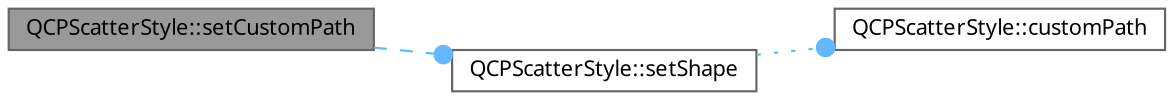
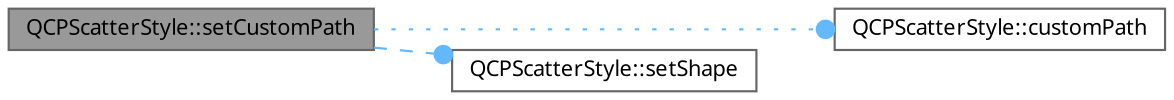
  digraph {
    fontname="Noto Sans"
    rankdir=LR
    node [color=grey40 fillcolor=white fontname="Noto Sans" fontsize=10 shape=box style=filled]
    edge [arrowhead=dot color=steelblue1 fontname="Noto Sans" fontsize=10 labelfontname=Helvetica labelfontsize=10]
    n1 [color=gray40 fillcolor=grey60 fontcolor=black height=0.2 label="QCPScatterStyle::setCustomPath" width=0.4]
    n2 [height=0.2 label="QCPScatterStyle::customPath" width=0.4]
    n3 [height=0.2 label="QCPScatterStyle::setShape" width=0.4]
-   n3 -> n2 [style=dotted]
+   n1 -> n2 [style=dotted]
    n1 -> n3 [style=dashed]
  }
